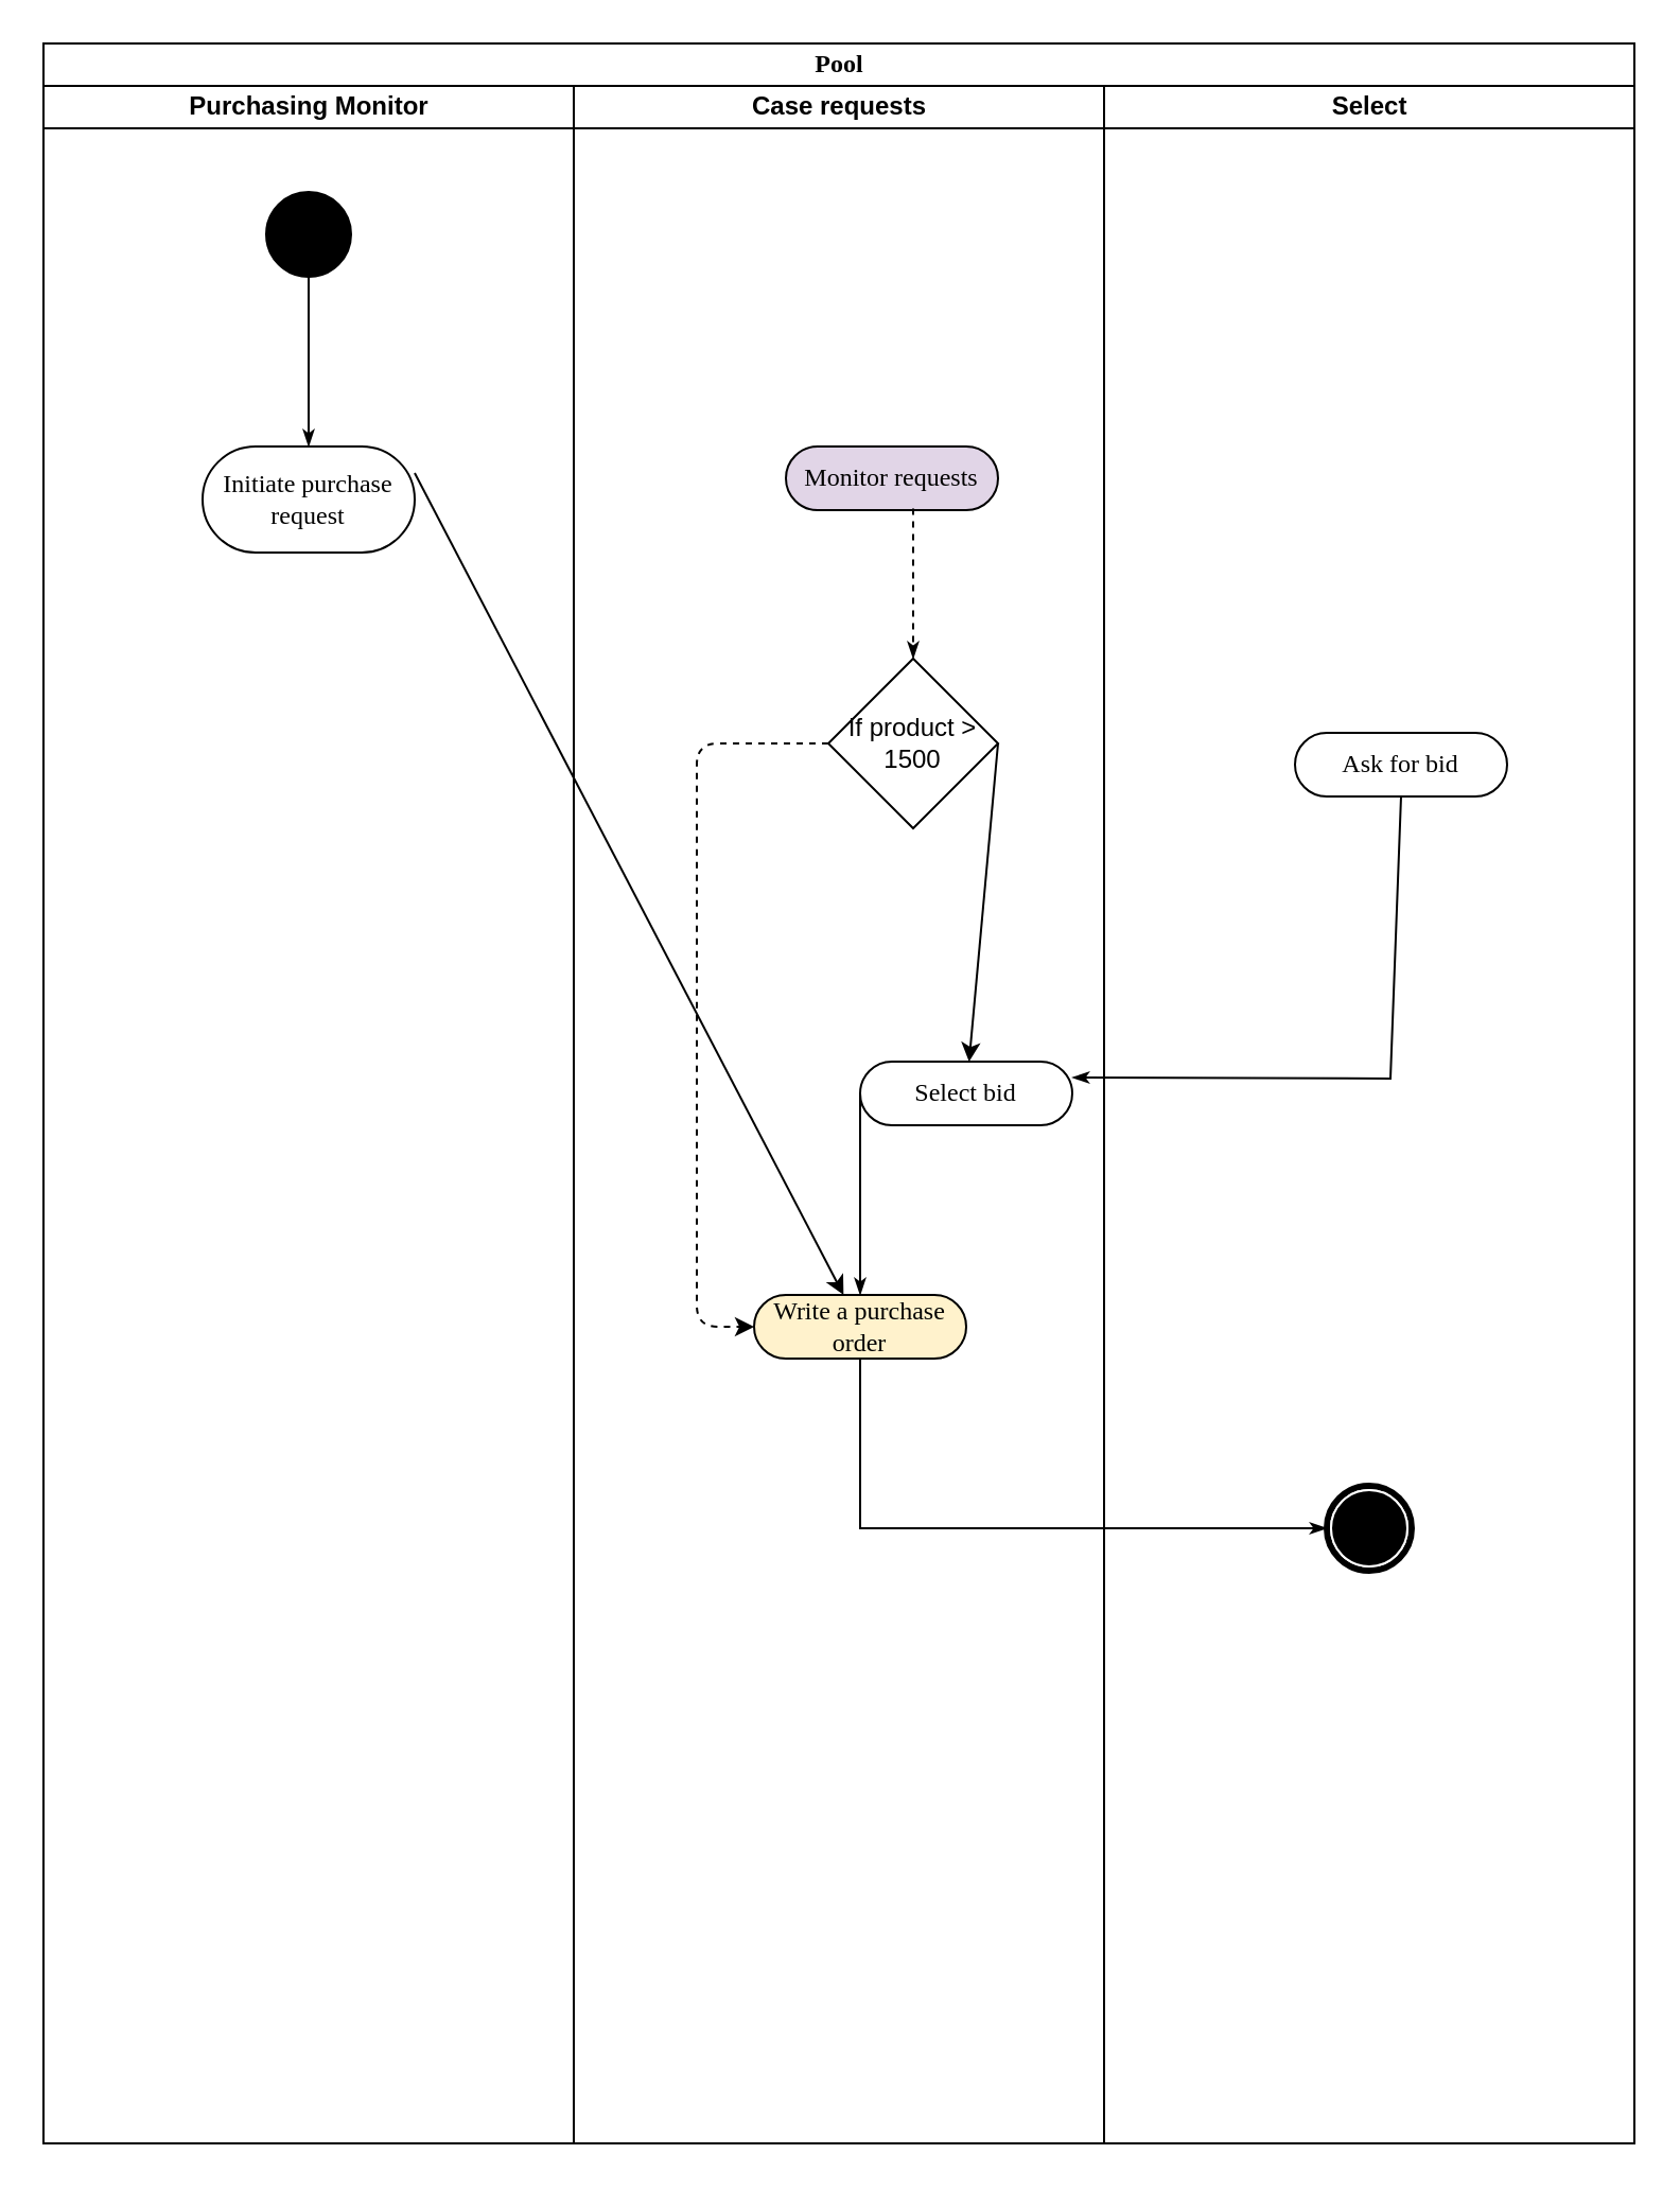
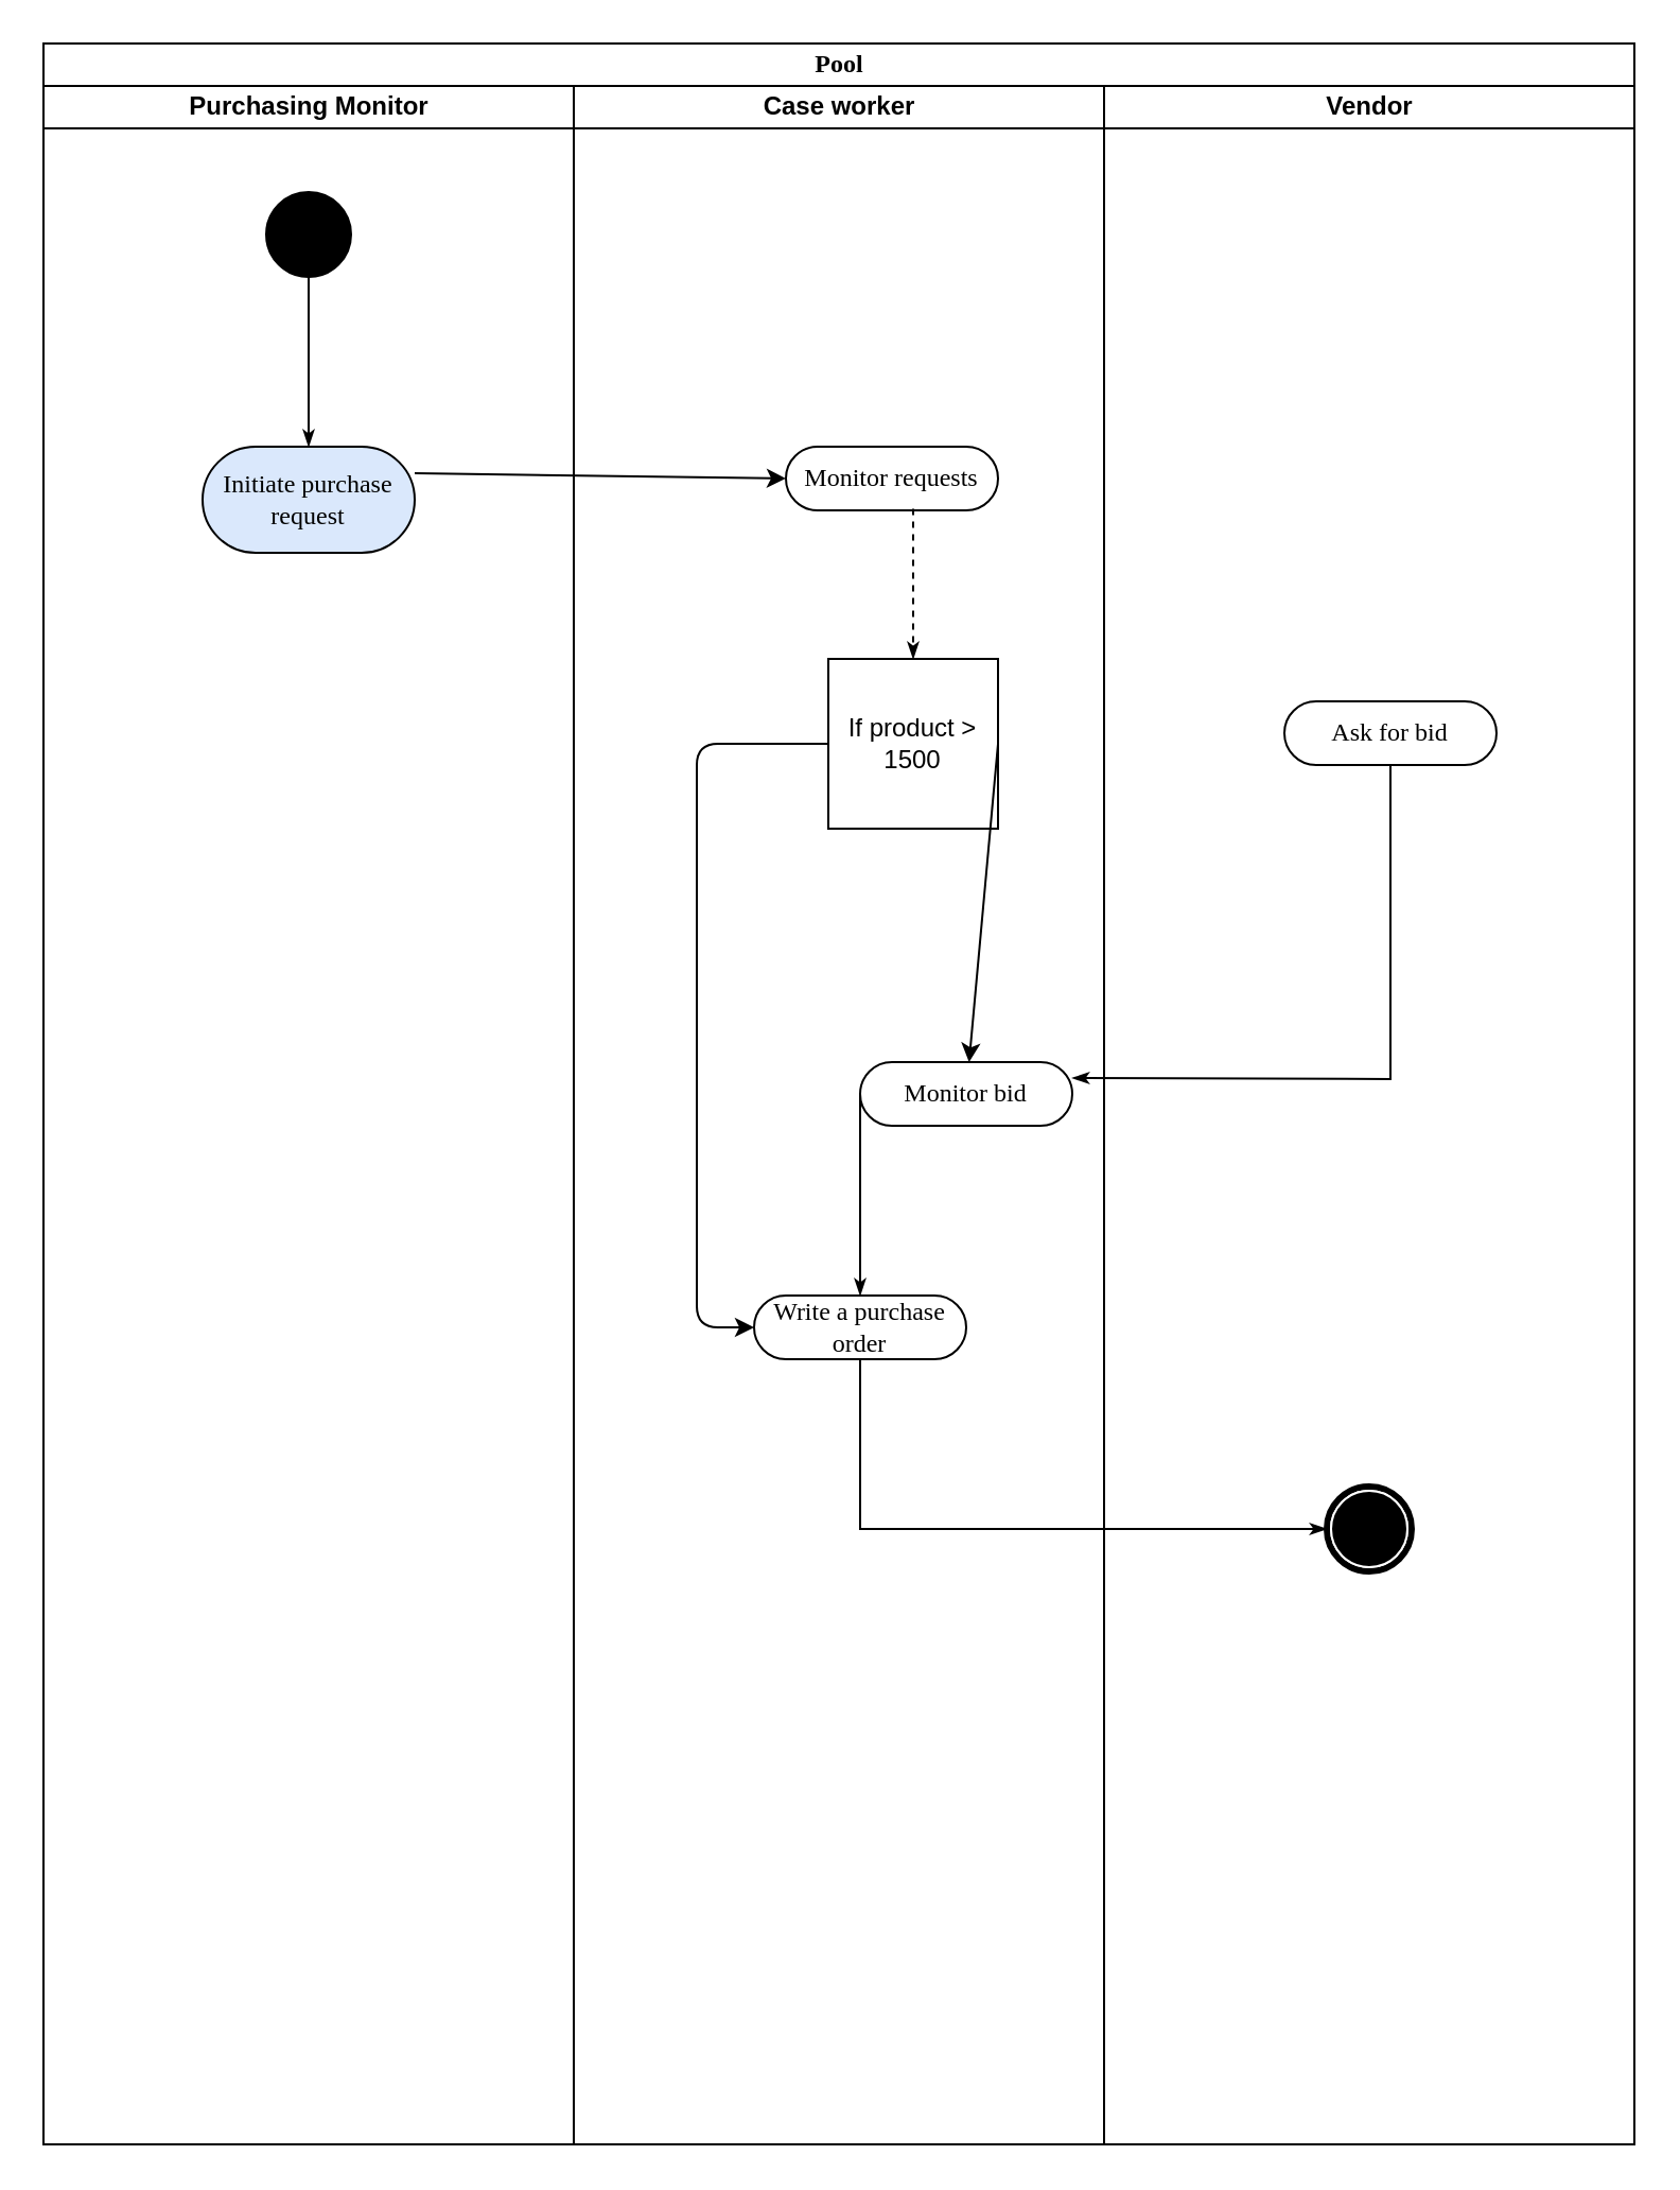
  <mxCell id="0" />
  <mxCell id="1" parent="0" />
  <mxCell id="2" value="Pool" style="swimlane;html=1;childLayout=stackLayout;startSize=20;rounded=0;shadow=0;comic=0;labelBackgroundColor=none;strokeWidth=1;fontFamily=Verdana;fontSize=12;align=center;" parent="1" vertex="1"><mxGeometry x="20" y="20" width="750" height="990" as="geometry" /></mxCell>
  <mxCell id="3" value="Purchasing Monitor" style="swimlane;html=1;startSize=20;" parent="2" vertex="1"><mxGeometry y="20" width="250" height="970" as="geometry" /></mxCell>
- <mxCell id="4" value="Initiate purchase request" style="rounded=1;whiteSpace=wrap;html=1;shadow=0;comic=0;labelBackgroundColor=none;strokeWidth=1;fontFamily=Verdana;fontSize=12;align=center;arcSize=50;" parent="3" vertex="1"><mxGeometry x="75" y="170" width="100" height="50" as="geometry" /></mxCell>
+ <mxCell id="4" value="Initiate purchase request" style="rounded=1;whiteSpace=wrap;html=1;shadow=0;comic=0;labelBackgroundColor=none;strokeWidth=1;fontFamily=Verdana;fontSize=12;align=center;arcSize=50;fillColor=#dae8fc;" parent="3" vertex="1"><mxGeometry x="75" y="170" width="100" height="50" as="geometry" /></mxCell>
  <mxCell id="5" value="" style="ellipse;whiteSpace=wrap;html=1;rounded=0;shadow=0;comic=0;labelBackgroundColor=none;strokeWidth=1;fillColor=#000000;fontFamily=Verdana;fontSize=12;align=center;" vertex="1" parent="3"><mxGeometry x="105" y="50" width="40" height="40" as="geometry" /></mxCell>
  <mxCell id="6" style="edgeStyle=none;rounded=0;html=1;labelBackgroundColor=none;startArrow=none;startFill=0;startSize=5;endArrow=classicThin;endFill=1;endSize=5;jettySize=auto;orthogonalLoop=1;strokeWidth=1;fontFamily=Verdana;fontSize=12;entryX=0.5;entryY=0;entryDx=0;entryDy=0;" edge="1" parent="3" source="5" target="4"><mxGeometry relative="1" as="geometry"><mxPoint x="134.615" y="190" as="sourcePoint" /><mxPoint x="169.231" y="280" as="targetPoint" /></mxGeometry></mxCell>
- <mxCell id="7" value="Case requests" style="swimlane;html=1;startSize=20;" parent="2" vertex="1"><mxGeometry x="250" y="20" width="250" height="970" as="geometry" /></mxCell>
- <mxCell id="8" value="If product &amp;gt; 1500" style="rhombus;whiteSpace=wrap;html=1;" vertex="1" parent="7"><mxGeometry x="120" y="270" width="80" height="80" as="geometry" /></mxCell>
- <mxCell id="9" value="Monitor requests" style="rounded=1;whiteSpace=wrap;html=1;shadow=0;comic=0;labelBackgroundColor=none;strokeWidth=1;fontFamily=Verdana;fontSize=12;align=center;arcSize=50;fillColor=#e1d5e7;" vertex="1" parent="7"><mxGeometry x="100" y="170" width="100" height="30" as="geometry" /></mxCell>
+ <mxCell id="7" value="Case worker" style="swimlane;html=1;startSize=20;" parent="2" vertex="1"><mxGeometry x="250" y="20" width="250" height="970" as="geometry" /></mxCell>
+ <mxCell id="8" value="If product &amp;gt; 1500" style="whiteSpace=wrap;html=1;rounded=0;" vertex="1" parent="7"><mxGeometry x="120" y="270" width="80" height="80" as="geometry" /></mxCell>
+ <mxCell id="9" value="Monitor requests" style="rounded=1;whiteSpace=wrap;html=1;shadow=0;comic=0;labelBackgroundColor=none;strokeWidth=1;fontFamily=Verdana;fontSize=12;align=center;arcSize=50;" vertex="1" parent="7"><mxGeometry x="100" y="170" width="100" height="30" as="geometry" /></mxCell>
  <mxCell id="10" style="edgeStyle=orthogonalEdgeStyle;rounded=0;html=1;labelBackgroundColor=none;startArrow=none;startFill=0;startSize=5;endArrow=classicThin;endFill=1;endSize=5;jettySize=auto;orthogonalLoop=1;strokeWidth=1;fontFamily=Verdana;fontSize=12;entryX=0.5;entryY=0;entryDx=0;entryDy=0;exitX=0.6;exitY=0.973;exitDx=0;exitDy=0;exitPerimeter=0;dashed=1;" parent="7" source="9" target="8" edge="1"><mxGeometry relative="1" as="geometry"><mxPoint x="135" y="80" as="sourcePoint" /><mxPoint x="137" y="120" as="targetPoint" /></mxGeometry></mxCell>
- <mxCell id="11" value="" style="endArrow=classic;html=1;exitX=0;exitY=0.5;exitDx=0;exitDy=0;entryX=0;entryY=0.5;entryDx=0;entryDy=0;dashed=1;" edge="1" parent="7" source="8" target="13"><mxGeometry width="50" height="50" relative="1" as="geometry"><mxPoint x="185" y="240" as="sourcePoint" /><mxPoint x="60" y="590" as="targetPoint" /><Array as="points"><mxPoint x="58" y="310" /><mxPoint x="58" y="585" /></Array></mxGeometry></mxCell>
- <mxCell id="12" value="Select bid" style="rounded=1;whiteSpace=wrap;html=1;shadow=0;comic=0;labelBackgroundColor=none;strokeWidth=1;fontFamily=Verdana;fontSize=12;align=center;arcSize=50;" parent="7" vertex="1"><mxGeometry x="135" y="460" width="100" height="30" as="geometry" /></mxCell>
- <mxCell id="13" value="Write a purchase order" style="rounded=1;whiteSpace=wrap;html=1;shadow=0;comic=0;labelBackgroundColor=none;strokeWidth=1;fontFamily=Verdana;fontSize=12;align=center;arcSize=50;fillColor=#fff2cc;" vertex="1" parent="7"><mxGeometry x="85" y="570" width="100" height="30" as="geometry" /></mxCell>
+ <mxCell id="11" value="" style="endArrow=classic;html=1;exitX=0;exitY=0.5;exitDx=0;exitDy=0;entryX=0;entryY=0.5;entryDx=0;entryDy=0;" edge="1" parent="7" source="8" target="13"><mxGeometry width="50" height="50" relative="1" as="geometry"><mxPoint x="185" y="240" as="sourcePoint" /><mxPoint x="60" y="590" as="targetPoint" /><Array as="points"><mxPoint x="58" y="310" /><mxPoint x="58" y="585" /></Array></mxGeometry></mxCell>
+ <mxCell id="12" value="Monitor bid" style="rounded=1;whiteSpace=wrap;html=1;shadow=0;comic=0;labelBackgroundColor=none;strokeWidth=1;fontFamily=Verdana;fontSize=12;align=center;arcSize=50;" parent="7" vertex="1"><mxGeometry x="135" y="460" width="100" height="30" as="geometry" /></mxCell>
+ <mxCell id="13" value="Write a purchase order" style="rounded=1;whiteSpace=wrap;html=1;shadow=0;comic=0;labelBackgroundColor=none;strokeWidth=1;fontFamily=Verdana;fontSize=12;align=center;arcSize=50;" vertex="1" parent="7"><mxGeometry x="85" y="570" width="100" height="30" as="geometry" /></mxCell>
  <mxCell id="14" style="edgeStyle=none;rounded=0;html=1;labelBackgroundColor=none;startArrow=none;startFill=0;startSize=5;endArrow=classicThin;endFill=1;endSize=5;jettySize=auto;orthogonalLoop=1;strokeWidth=1;fontFamily=Verdana;fontSize=12;entryX=0.5;entryY=0;entryDx=0;entryDy=0;exitX=0;exitY=0.5;exitDx=0;exitDy=0;" edge="1" parent="7" source="12" target="13"><mxGeometry relative="1" as="geometry"><mxPoint x="155" y="510" as="sourcePoint" /><mxPoint x="215" y="540" as="targetPoint" /></mxGeometry></mxCell>
  <mxCell id="15" value="" style="endArrow=classic;html=1;exitX=1;exitY=0.5;exitDx=0;exitDy=0;" edge="1" parent="2" source="8" target="12"><mxGeometry width="50" height="50" relative="1" as="geometry"><mxPoint x="450" y="280" as="sourcePoint" /><mxPoint x="500" y="230" as="targetPoint" /></mxGeometry></mxCell>
- <mxCell id="16" value="" style="endArrow=classic;html=1;exitX=1;exitY=0.25;exitDx=0;exitDy=0;" edge="1" parent="2" source="4" target="13"><mxGeometry width="50" height="50" relative="1" as="geometry"><mxPoint x="360" y="320" as="sourcePoint" /><mxPoint x="220" y="325" as="targetPoint" /></mxGeometry></mxCell>
+ <mxCell id="16" value="" style="endArrow=classic;html=1;exitX=1;exitY=0.25;exitDx=0;exitDy=0;entryX=0;entryY=0.5;entryDx=0;entryDy=0;" edge="1" parent="2" source="4" target="9"><mxGeometry width="50" height="50" relative="1" as="geometry"><mxPoint x="360" y="320" as="sourcePoint" /><mxPoint x="220" y="325" as="targetPoint" /></mxGeometry></mxCell>
  <mxCell id="17" style="edgeStyle=none;rounded=0;html=1;labelBackgroundColor=none;startArrow=none;startFill=0;startSize=5;endArrow=classicThin;endFill=1;endSize=5;jettySize=auto;orthogonalLoop=1;strokeWidth=1;fontFamily=Verdana;fontSize=12;entryX=1;entryY=0.25;entryDx=0;entryDy=0;exitX=0.5;exitY=1;exitDx=0;exitDy=0;" edge="1" parent="2" source="19" target="12"><mxGeometry relative="1" as="geometry"><mxPoint x="570" y="380" as="sourcePoint" /><mxPoint x="530" y="410" as="targetPoint" /><Array as="points"><mxPoint x="635" y="488" /></Array></mxGeometry></mxCell>
- <mxCell id="18" value="Select" style="swimlane;html=1;startSize=20;" parent="2" vertex="1"><mxGeometry x="500" y="20" width="250" height="970" as="geometry" /></mxCell>
- <mxCell id="19" value="Ask for bid" style="rounded=1;whiteSpace=wrap;html=1;shadow=0;comic=0;labelBackgroundColor=none;strokeWidth=1;fontFamily=Verdana;fontSize=12;align=center;arcSize=50;" parent="18" vertex="1"><mxGeometry x="90" y="305" width="100" height="30" as="geometry" /></mxCell>
+ <mxCell id="18" value="Vendor" style="swimlane;html=1;startSize=20;" parent="2" vertex="1"><mxGeometry x="500" y="20" width="250" height="970" as="geometry" /></mxCell>
+ <mxCell id="19" value="Ask for bid" style="rounded=1;whiteSpace=wrap;html=1;shadow=0;comic=0;labelBackgroundColor=none;strokeWidth=1;fontFamily=Verdana;fontSize=12;align=center;arcSize=50;" parent="18" vertex="1"><mxGeometry x="85" y="290" width="100" height="30" as="geometry" /></mxCell>
  <mxCell id="20" value="" style="shape=mxgraph.bpmn.shape;html=1;verticalLabelPosition=bottom;labelBackgroundColor=#ffffff;verticalAlign=top;perimeter=ellipsePerimeter;outline=end;symbol=terminate;rounded=0;shadow=0;comic=0;strokeWidth=1;fontFamily=Verdana;fontSize=12;align=center;" parent="18" vertex="1"><mxGeometry x="105" y="660" width="40" height="40" as="geometry" /></mxCell>
  <mxCell id="21" style="edgeStyle=none;rounded=0;html=1;labelBackgroundColor=none;startArrow=none;startFill=0;startSize=5;endArrow=classicThin;endFill=1;endSize=5;jettySize=auto;orthogonalLoop=1;strokeWidth=1;fontFamily=Verdana;fontSize=12;exitX=0.5;exitY=1;exitDx=0;exitDy=0;entryX=0;entryY=0.5;entryDx=0;entryDy=0;" edge="1" parent="2" source="13" target="20"><mxGeometry relative="1" as="geometry"><mxPoint x="310" y="520" as="sourcePoint" /><mxPoint x="570" y="705" as="targetPoint" /><Array as="points"><mxPoint x="385" y="700" /></Array></mxGeometry></mxCell>
